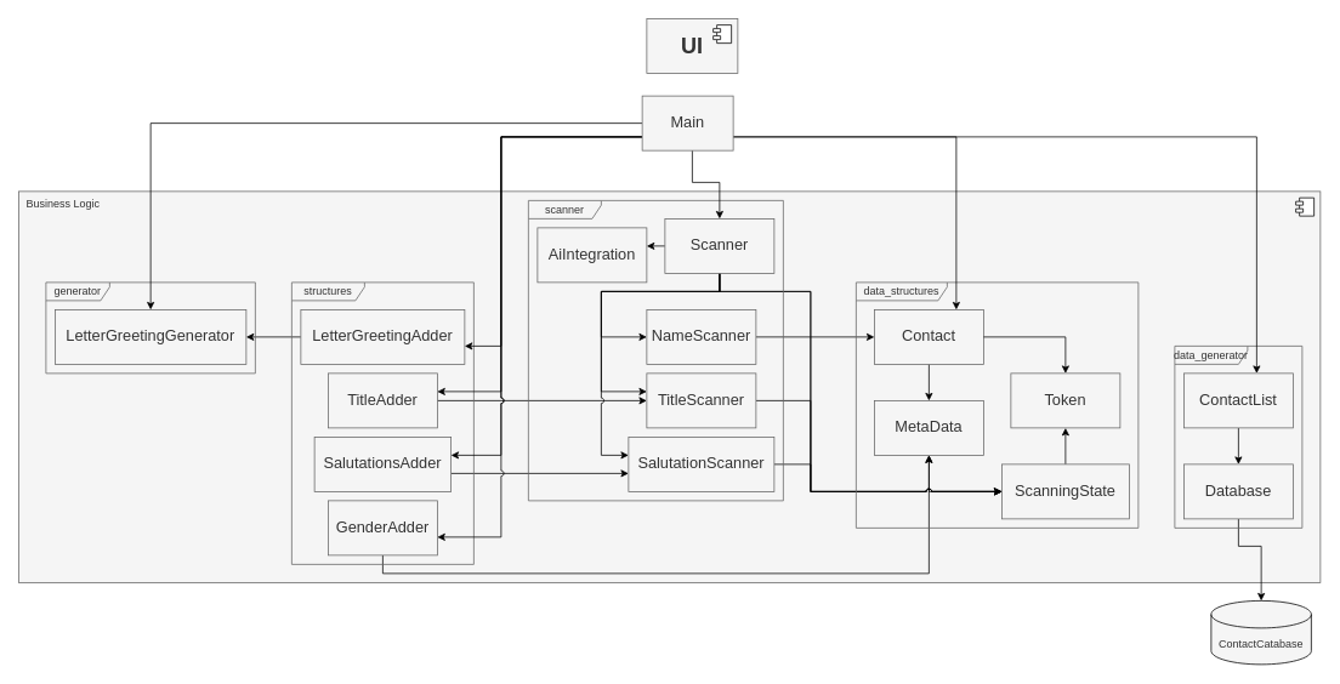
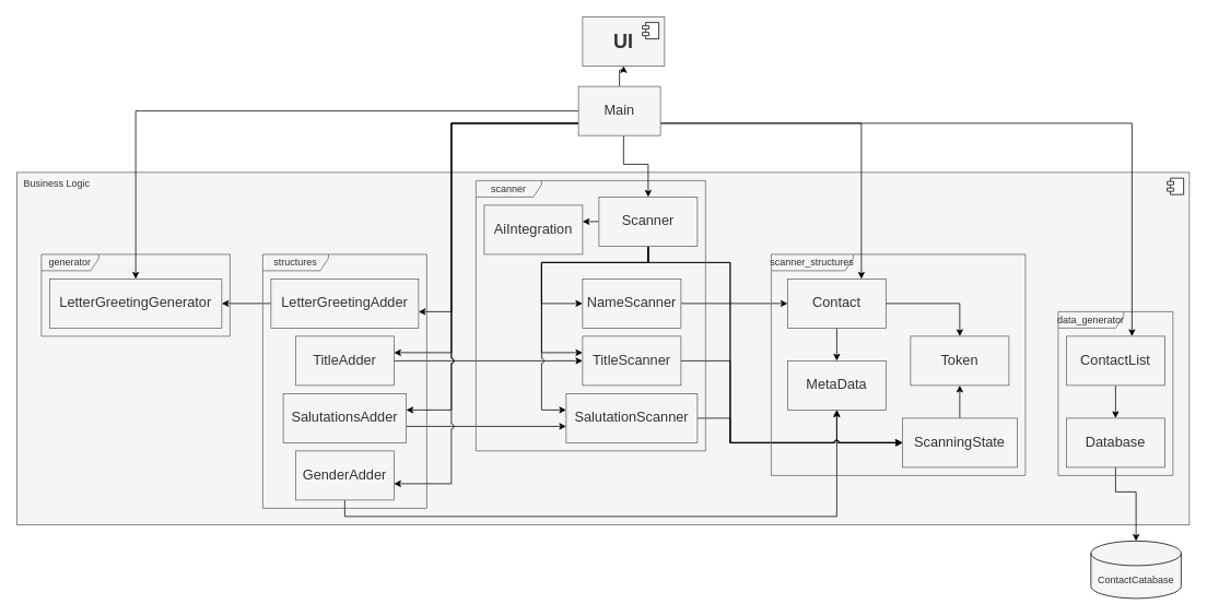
  <mxCell id="0" />
  <mxCell id="1" parent="0" />
  <mxCell id="2" value="&lt;div style=&quot;&quot;&gt;&lt;span style=&quot;background-color: initial;&quot;&gt;&amp;nbsp; Business Logic&lt;/span&gt;&lt;/div&gt;" style="html=1;dropTarget=0;whiteSpace=wrap;align=left;verticalAlign=top;fillColor=#f5f5f5;fontColor=#333333;strokeColor=#666666;" parent="1" vertex="1"><mxGeometry x="20" y="210" width="1430" height="430" as="geometry" /></mxCell>
  <mxCell id="3" value="" style="shape=module;jettyWidth=8;jettyHeight=4;" parent="2" vertex="1"><mxGeometry x="1" width="20" height="20" relative="1" as="geometry"><mxPoint x="-27" y="7" as="offset" /></mxGeometry></mxCell>
  <mxCell id="4" style="edgeStyle=orthogonalEdgeStyle;rounded=0;orthogonalLoop=1;jettySize=auto;html=1;fillColor=#f5f5f5;strokeColor=#000000;jumpStyle=arc;" parent="1" source="5" target="7" edge="1"><mxGeometry relative="1" as="geometry" /></mxCell>
  <mxCell id="5" value="ContactList" style="rounded=0;whiteSpace=wrap;html=1;fontSize=17;fillColor=#f5f5f5;fontColor=#333333;strokeColor=#666666;" parent="1" vertex="1"><mxGeometry x="1300" y="410" width="120" height="60" as="geometry" /></mxCell>
  <mxCell id="6" style="edgeStyle=orthogonalEdgeStyle;rounded=0;orthogonalLoop=1;jettySize=auto;html=1;strokeColor=#000000;jumpStyle=arc;" parent="1" source="7" target="38" edge="1"><mxGeometry relative="1" as="geometry"><Array as="points"><mxPoint x="1360" y="600" /></Array></mxGeometry></mxCell>
  <mxCell id="7" value="Database" style="rounded=0;whiteSpace=wrap;html=1;fontSize=17;fillColor=#f5f5f5;fontColor=#333333;strokeColor=#666666;" parent="1" vertex="1"><mxGeometry x="1300" y="510" width="120" height="60" as="geometry" /></mxCell>
  <mxCell id="8" style="edgeStyle=orthogonalEdgeStyle;rounded=0;orthogonalLoop=1;jettySize=auto;html=1;jumpStyle=arc;fillColor=#f5f5f5;strokeColor=#000000;" parent="1" source="9" target="10" edge="1"><mxGeometry relative="1" as="geometry" /></mxCell>
  <mxCell id="9" value="Contact" style="rounded=0;whiteSpace=wrap;html=1;fontSize=17;fillColor=#f5f5f5;fontColor=#333333;strokeColor=#666666;" parent="1" vertex="1"><mxGeometry x="960" y="340" width="120" height="60" as="geometry" /></mxCell>
  <mxCell id="10" value="MetaData" style="rounded=0;whiteSpace=wrap;html=1;fontSize=17;fillColor=#f5f5f5;fontColor=#333333;strokeColor=#666666;" parent="1" vertex="1"><mxGeometry x="960" y="440" width="120" height="60" as="geometry" /></mxCell>
  <mxCell id="11" style="edgeStyle=orthogonalEdgeStyle;rounded=0;orthogonalLoop=1;jettySize=auto;html=1;jumpStyle=arc;fillColor=#f5f5f5;strokeColor=#000000;" parent="1" source="13" target="10" edge="1"><mxGeometry relative="1" as="geometry" /></mxCell>
  <mxCell id="12" style="edgeStyle=orthogonalEdgeStyle;rounded=0;orthogonalLoop=1;jettySize=auto;html=1;jumpStyle=arc;fillColor=#f5f5f5;strokeColor=#000000;" parent="1" source="13" target="14" edge="1"><mxGeometry relative="1" as="geometry" /></mxCell>
  <mxCell id="13" value="ScanningState" style="rounded=0;whiteSpace=wrap;html=1;fontSize=17;fillColor=#f5f5f5;fontColor=#333333;strokeColor=#666666;" parent="1" vertex="1"><mxGeometry x="1100" y="510" width="140" height="60" as="geometry" /></mxCell>
  <mxCell id="14" value="Token" style="rounded=0;whiteSpace=wrap;html=1;fontSize=17;fillColor=#f5f5f5;fontColor=#333333;strokeColor=#666666;" parent="1" vertex="1"><mxGeometry x="1110" y="410" width="120" height="60" as="geometry" /></mxCell>
  <mxCell id="15" value="LetterGreetingGenerator" style="rounded=0;whiteSpace=wrap;html=1;fontSize=17;fillColor=#f5f5f5;fontColor=#333333;strokeColor=#666666;" parent="1" vertex="1"><mxGeometry x="60" y="340" width="210" height="60" as="geometry" /></mxCell>
  <mxCell id="16" style="edgeStyle=orthogonalEdgeStyle;rounded=0;orthogonalLoop=1;jettySize=auto;html=1;fillColor=#f5f5f5;strokeColor=#000000;jumpStyle=arc;" parent="1" source="17" target="10" edge="1"><mxGeometry relative="1" as="geometry"><Array as="points"><mxPoint x="420" y="630" /><mxPoint x="1020" y="630" /></Array></mxGeometry></mxCell>
  <mxCell id="17" value="GenderAdder" style="rounded=0;whiteSpace=wrap;html=1;fontSize=17;fillColor=#f5f5f5;fontColor=#333333;strokeColor=#666666;" parent="1" vertex="1"><mxGeometry x="360" y="550" width="120" height="60" as="geometry" /></mxCell>
  <mxCell id="18" style="edgeStyle=orthogonalEdgeStyle;rounded=0;orthogonalLoop=1;jettySize=auto;html=1;jumpStyle=arc;fillColor=#f5f5f5;strokeColor=#000000;" parent="1" source="19" target="15" edge="1"><mxGeometry relative="1" as="geometry" /></mxCell>
  <mxCell id="19" value="LetterGreetingAdder" style="rounded=0;whiteSpace=wrap;html=1;fontSize=17;fillColor=#f5f5f5;fontColor=#333333;strokeColor=#666666;" parent="1" vertex="1"><mxGeometry x="330" y="340" width="180" height="60" as="geometry" /></mxCell>
  <mxCell id="20" style="edgeStyle=orthogonalEdgeStyle;rounded=0;orthogonalLoop=1;jettySize=auto;html=1;jumpStyle=arc;fillColor=#f5f5f5;strokeColor=#000000;" parent="1" source="21" edge="1"><mxGeometry relative="1" as="geometry"><mxPoint x="335" y="520.001" as="sourcePoint" /><mxPoint x="690" y="520.001" as="targetPoint" /><Array as="points"><mxPoint x="590" y="520" /><mxPoint x="590" y="520" /></Array></mxGeometry></mxCell>
  <mxCell id="21" value="SalutationsAdder" style="rounded=0;whiteSpace=wrap;html=1;fontSize=17;fillColor=#f5f5f5;fontColor=#333333;strokeColor=#666666;" parent="1" vertex="1"><mxGeometry x="345" y="480" width="150" height="60" as="geometry" /></mxCell>
  <mxCell id="22" style="edgeStyle=orthogonalEdgeStyle;rounded=0;orthogonalLoop=1;jettySize=auto;html=1;jumpStyle=arc;fillColor=#f5f5f5;strokeColor=#000000;" parent="1" source="23" target="37" edge="1"><mxGeometry relative="1" as="geometry"><Array as="points"><mxPoint x="460" y="450" /><mxPoint x="460" y="450" /></Array></mxGeometry></mxCell>
  <mxCell id="23" value="TitleAdder" style="rounded=0;whiteSpace=wrap;html=1;fontSize=17;fillColor=#f5f5f5;fontColor=#333333;strokeColor=#666666;" parent="1" vertex="1"><mxGeometry x="360" y="410" width="120" height="60" as="geometry" /></mxCell>
  <mxCell id="24" value="AiIntegration" style="rounded=0;whiteSpace=wrap;html=1;fontSize=17;fillColor=#f5f5f5;fontColor=#333333;strokeColor=#666666;" parent="1" vertex="1"><mxGeometry x="590" y="250" width="120" height="60" as="geometry" /></mxCell>
  <mxCell id="25" style="edgeStyle=orthogonalEdgeStyle;rounded=0;orthogonalLoop=1;jettySize=auto;html=1;jumpStyle=arc;fillColor=#f5f5f5;strokeColor=#000000;" parent="1" source="26" target="13" edge="1"><mxGeometry relative="1" as="geometry"><Array as="points"><mxPoint x="890" y="370" /><mxPoint x="890" y="540" /></Array></mxGeometry></mxCell>
  <mxCell id="26" value="NameScanner" style="rounded=0;whiteSpace=wrap;html=1;fontSize=17;fillColor=#f5f5f5;fontColor=#333333;strokeColor=#666666;" parent="1" vertex="1"><mxGeometry x="710" y="340" width="120" height="60" as="geometry" /></mxCell>
  <mxCell id="27" style="edgeStyle=orthogonalEdgeStyle;rounded=0;orthogonalLoop=1;jettySize=auto;html=1;jumpStyle=arc;fillColor=#f5f5f5;strokeColor=#000000;" parent="1" source="28" target="13" edge="1"><mxGeometry relative="1" as="geometry"><Array as="points"><mxPoint x="890" y="510" /><mxPoint x="890" y="540" /></Array></mxGeometry></mxCell>
  <mxCell id="28" value="SalutationScanner" style="rounded=0;whiteSpace=wrap;html=1;fontSize=17;fillColor=#f5f5f5;fontColor=#333333;strokeColor=#666666;" parent="1" vertex="1"><mxGeometry x="690" y="480" width="160" height="60" as="geometry" /></mxCell>
  <mxCell id="29" style="edgeStyle=orthogonalEdgeStyle;rounded=0;orthogonalLoop=1;jettySize=auto;html=1;jumpStyle=arc;fillColor=#f5f5f5;strokeColor=#000000;" parent="1" source="35" target="13" edge="1"><mxGeometry relative="1" as="geometry"><Array as="points"><mxPoint x="790" y="320" /><mxPoint x="890" y="320" /><mxPoint x="890" y="540" /></Array></mxGeometry></mxCell>
  <mxCell id="30" style="edgeStyle=orthogonalEdgeStyle;rounded=0;orthogonalLoop=1;jettySize=auto;html=1;jumpStyle=arc;fillColor=#f5f5f5;strokeColor=#000000;" parent="1" source="35" target="37" edge="1"><mxGeometry relative="1" as="geometry"><Array as="points"><mxPoint x="790" y="320" /><mxPoint x="660" y="320" /><mxPoint x="660" y="430" /></Array></mxGeometry></mxCell>
  <mxCell id="31" style="edgeStyle=orthogonalEdgeStyle;rounded=0;orthogonalLoop=1;jettySize=auto;html=1;jumpStyle=arc;fillColor=#f5f5f5;strokeColor=#000000;" parent="1" source="35" target="26" edge="1"><mxGeometry relative="1" as="geometry"><Array as="points"><mxPoint x="790" y="320" /><mxPoint x="660" y="320" /><mxPoint x="660" y="370" /></Array></mxGeometry></mxCell>
  <mxCell id="32" style="edgeStyle=orthogonalEdgeStyle;rounded=0;orthogonalLoop=1;jettySize=auto;html=1;jumpStyle=arc;fillColor=#f5f5f5;strokeColor=#000000;" parent="1" source="35" target="28" edge="1"><mxGeometry relative="1" as="geometry"><Array as="points"><mxPoint x="790" y="320" /><mxPoint x="660" y="320" /><mxPoint x="660" y="500" /></Array></mxGeometry></mxCell>
  <mxCell id="33" style="edgeStyle=orthogonalEdgeStyle;rounded=0;orthogonalLoop=1;jettySize=auto;html=1;jumpStyle=arc;fillColor=#f5f5f5;strokeColor=#000000;" parent="1" source="35" target="24" edge="1"><mxGeometry relative="1" as="geometry"><Array as="points"><mxPoint x="660" y="270" /><mxPoint x="660" y="270" /></Array></mxGeometry></mxCell>
  <mxCell id="34" style="edgeStyle=orthogonalEdgeStyle;rounded=0;orthogonalLoop=1;jettySize=auto;html=1;jumpStyle=arc;fillColor=#f5f5f5;strokeColor=#000000;" parent="1" source="35" target="9" edge="1"><mxGeometry relative="1" as="geometry"><Array as="points"><mxPoint x="790" y="320" /><mxPoint x="890" y="320" /><mxPoint x="890" y="370" /></Array></mxGeometry></mxCell>
  <mxCell id="35" value="Scanner" style="rounded=0;whiteSpace=wrap;html=1;fontSize=17;fillColor=#f5f5f5;fontColor=#333333;strokeColor=#666666;" parent="1" vertex="1"><mxGeometry x="730" y="240" width="120" height="60" as="geometry" /></mxCell>
  <mxCell id="36" style="edgeStyle=orthogonalEdgeStyle;rounded=0;orthogonalLoop=1;jettySize=auto;html=1;jumpStyle=arc;fillColor=#f5f5f5;strokeColor=#000000;" parent="1" target="13" edge="1"><mxGeometry relative="1" as="geometry"><mxPoint x="830" y="440.001" as="sourcePoint" /><mxPoint x="430.059" y="570.06" as="targetPoint" /><Array as="points"><mxPoint x="890" y="440" /><mxPoint x="890" y="540" /></Array></mxGeometry></mxCell>
  <mxCell id="37" value="TitleScanner" style="rounded=0;whiteSpace=wrap;html=1;fontSize=17;fillColor=#f5f5f5;fontColor=#333333;strokeColor=#666666;" parent="1" vertex="1"><mxGeometry x="710" y="410" width="120" height="60" as="geometry" /></mxCell>
  <mxCell id="38" value="ContactCatabase" style="shape=cylinder3;whiteSpace=wrap;html=1;boundedLbl=1;backgroundOutline=1;size=15;fillColor=#f5f5f5;fontColor=#333333;strokeColor=#000000;" parent="1" vertex="1"><mxGeometry x="1330" y="660" width="110" height="70" as="geometry" /></mxCell>
  <mxCell id="39" style="edgeStyle=orthogonalEdgeStyle;rounded=0;orthogonalLoop=1;jettySize=auto;html=1;jumpStyle=arc;fillColor=#f5f5f5;strokeColor=#000000;" parent="1" source="9" target="14" edge="1"><mxGeometry relative="1" as="geometry" /></mxCell>
  <mxCell id="40" value="generator" style="shape=umlFrame;whiteSpace=wrap;html=1;pointerEvents=0;fillColor=#f5f5f5;fontColor=#333333;strokeColor=#666666;width=70;height=20;" parent="1" vertex="1"><mxGeometry x="50" y="310" width="230" height="100" as="geometry" /></mxCell>
  <mxCell id="41" value="structures" style="shape=umlFrame;whiteSpace=wrap;html=1;pointerEvents=0;fillColor=#f5f5f5;fontColor=#333333;strokeColor=#666666;width=80;height=20;" parent="1" vertex="1"><mxGeometry x="320" y="310" width="200" height="310" as="geometry" /></mxCell>
  <mxCell id="42" value="scanner" style="shape=umlFrame;whiteSpace=wrap;html=1;pointerEvents=0;fillColor=#f5f5f5;fontColor=#333333;strokeColor=#666666;width=80;height=20;" parent="1" vertex="1"><mxGeometry x="580" y="220" width="280" height="330" as="geometry" /></mxCell>
- <mxCell id="43" value="data_structures" style="shape=umlFrame;whiteSpace=wrap;html=1;pointerEvents=0;fillColor=#f5f5f5;fontColor=#333333;strokeColor=#666666;width=100;height=20;" parent="1" vertex="1"><mxGeometry x="940" y="310" width="310" height="270" as="geometry" /></mxCell>
+ <mxCell id="43" value="scanner_structures" style="shape=umlFrame;whiteSpace=wrap;html=1;pointerEvents=0;fillColor=#f5f5f5;fontColor=#333333;strokeColor=#666666;width=100;height=20;" parent="1" vertex="1"><mxGeometry x="940" y="310" width="310" height="270" as="geometry" /></mxCell>
  <mxCell id="44" value="data_generator" style="shape=umlFrame;whiteSpace=wrap;html=1;pointerEvents=0;fillColor=#f5f5f5;fontColor=#333333;strokeColor=#666666;width=80;height=20;" parent="1" vertex="1"><mxGeometry x="1290" y="380" width="140" height="200" as="geometry" /></mxCell>
  <mxCell id="45" style="edgeStyle=orthogonalEdgeStyle;rounded=0;orthogonalLoop=1;jettySize=auto;html=1;strokeColor=#000000;jumpStyle=arc;" parent="1" source="54" target="15" edge="1"><mxGeometry relative="1" as="geometry" /></mxCell>
  <mxCell id="46" style="edgeStyle=orthogonalEdgeStyle;rounded=0;orthogonalLoop=1;jettySize=auto;html=1;strokeColor=#000000;jumpStyle=arc;" parent="1" source="54" target="19" edge="1"><mxGeometry relative="1" as="geometry"><Array as="points"><mxPoint x="550" y="150" /><mxPoint x="550" y="380" /></Array></mxGeometry></mxCell>
  <mxCell id="47" style="edgeStyle=orthogonalEdgeStyle;rounded=0;orthogonalLoop=1;jettySize=auto;html=1;strokeColor=#000000;jumpStyle=arc;" parent="1" source="54" target="23" edge="1"><mxGeometry relative="1" as="geometry"><Array as="points"><mxPoint x="550" y="150" /><mxPoint x="550" y="430" /></Array></mxGeometry></mxCell>
  <mxCell id="48" style="edgeStyle=orthogonalEdgeStyle;rounded=0;orthogonalLoop=1;jettySize=auto;html=1;strokeColor=#000000;jumpStyle=arc;" parent="1" source="54" target="21" edge="1"><mxGeometry relative="1" as="geometry"><Array as="points"><mxPoint x="550" y="150" /><mxPoint x="550" y="500" /></Array></mxGeometry></mxCell>
  <mxCell id="49" style="edgeStyle=orthogonalEdgeStyle;rounded=0;orthogonalLoop=1;jettySize=auto;html=1;strokeColor=#000000;jumpStyle=arc;" parent="1" source="54" target="17" edge="1"><mxGeometry relative="1" as="geometry"><Array as="points"><mxPoint x="550" y="150" /><mxPoint x="550" y="590" /></Array></mxGeometry></mxCell>
  <mxCell id="50" style="edgeStyle=orthogonalEdgeStyle;rounded=0;orthogonalLoop=1;jettySize=auto;html=1;strokeColor=#000000;jumpStyle=arc;" parent="1" source="54" target="35" edge="1"><mxGeometry relative="1" as="geometry"><Array as="points"><mxPoint x="760" y="200" /><mxPoint x="790" y="200" /></Array></mxGeometry></mxCell>
  <mxCell id="51" style="edgeStyle=orthogonalEdgeStyle;rounded=0;orthogonalLoop=1;jettySize=auto;html=1;strokeColor=#000000;jumpStyle=arc;" parent="1" source="54" target="9" edge="1"><mxGeometry relative="1" as="geometry"><Array as="points"><mxPoint x="1050" y="150" /></Array></mxGeometry></mxCell>
  <mxCell id="52" style="edgeStyle=orthogonalEdgeStyle;rounded=0;orthogonalLoop=1;jettySize=auto;html=1;strokeColor=#000000;jumpStyle=arc;" parent="1" source="54" target="5" edge="1"><mxGeometry relative="1" as="geometry"><Array as="points"><mxPoint x="1380" y="150" /></Array></mxGeometry></mxCell>
+ <mxCell id="53" style="edgeStyle=orthogonalEdgeStyle;rounded=0;orthogonalLoop=1;jettySize=auto;html=1;labelBackgroundColor=none;fontColor=none;noLabel=1;strokeColor=#000000;jumpStyle=arc;" parent="1" source="54" target="55" edge="1"><mxGeometry relative="1" as="geometry" /></mxCell>
  <mxCell id="54" value="Main" style="rounded=0;whiteSpace=wrap;html=1;fontSize=17;fillColor=#f5f5f5;fontColor=#333333;strokeColor=#666666;" parent="1" vertex="1"><mxGeometry x="705" y="105" width="100" height="60" as="geometry" /></mxCell>
  <mxCell id="55" value="&lt;div&gt;UI&lt;/div&gt;" style="html=1;dropTarget=0;whiteSpace=wrap;align=center;verticalAlign=middle;fillColor=#f5f5f5;fontColor=#333333;strokeColor=#666666;fontSize=24;fontStyle=1" parent="1" vertex="1"><mxGeometry x="710" y="20" width="100" height="60" as="geometry" /></mxCell>
  <mxCell id="56" value="" style="shape=module;jettyWidth=8;jettyHeight=4;" parent="55" vertex="1"><mxGeometry x="1" width="20" height="20" relative="1" as="geometry"><mxPoint x="-27" y="7" as="offset" /></mxGeometry></mxCell>
